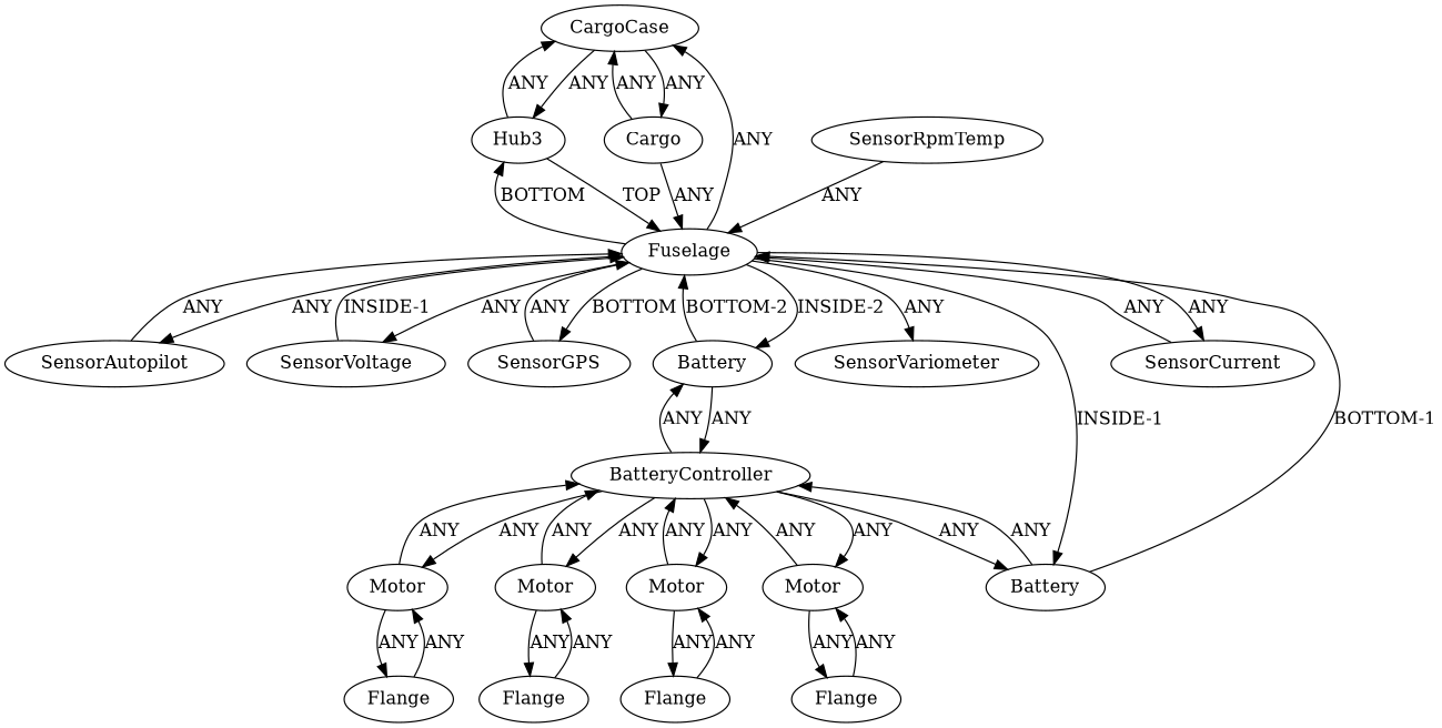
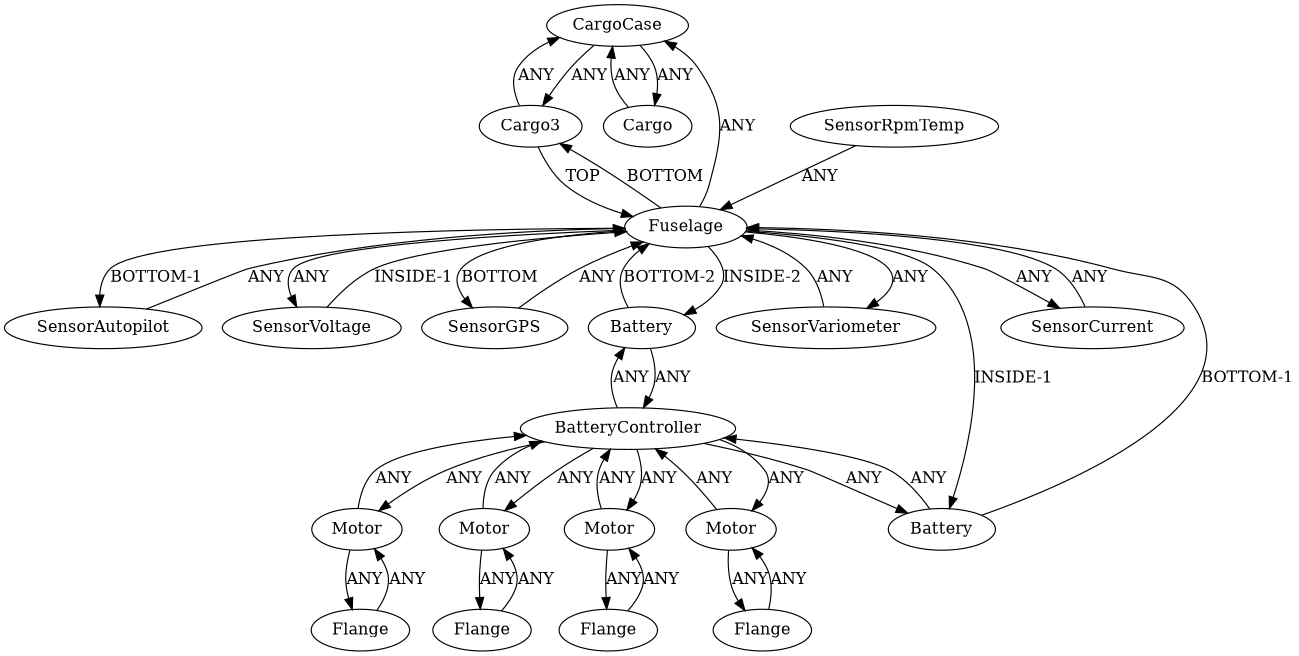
  digraph {
    n1 [instance=CargoCase_instance_1 label=CargoCase]
-   n2 [instance=Hub3_instance_4 label=Hub3]
+   n2 [instance=Hub3_instance_4 label=Cargo3]
    n3 [instance=Cargo_instance_1 label=Cargo]
    n4 [instance=Fuselage_instance_1 label=Fuselage]
    n5 [instance=SensorAutopilot_instance_1 label=SensorAutopilot]
    n6 [instance=SensorVoltage_instance_1 label=SensorVoltage]
    n7 [instance=SensorGPS_instance_1 label=SensorGPS]
    n8 [instance=Battery_instance_1 label=Battery]
    n9 [instance=SensorVariometer_instance_1 label=SensorVariometer]
    n10 [instance=Battery_instance_2 label=Battery]
    n11 [instance=SensorCurrent_instance_1 label=SensorCurrent]
    n12 [instance=BatteryController_instance_1 label=BatteryController]
    n13 [instance=SensorRpmTemp_instance_1 label=SensorRpmTemp]
    n14 [instance=Flange_instance_1 label=Flange]
    n15 [instance=Motor_instance_1 label=Motor]
    n16 [instance=Motor_instance_4 label=Motor]
    n17 [instance=Motor_instance_2 label=Motor]
    n18 [instance=Motor_instance_3 label=Motor]
    n19 [instance=Flange_instance_2 label=Flange]
    n20 [instance=Flange_instance_3 label=Flange]
    n21 [instance=Flange_instance_4 label=Flange]
    n1 -> n2 [label=ANY]
    n1 -> n3 [label=ANY]
    n2 -> n1 [label=ANY]
    n2 -> n4 [label=TOP]
    n3 -> n1 [label=ANY]
    n4 -> n1 [label=ANY]
    n4 -> n2 [label=BOTTOM]
-   n4 -> n5 [label=ANY]
+   n4 -> n5 [label="BOTTOM-1"]
    n4 -> n6 [label=ANY]
    n4 -> n7 [label=BOTTOM]
    n4 -> n8 [label="INSIDE-1"]
    n4 -> n9 [label=ANY]
    n4 -> n10 [label="INSIDE-2"]
    n4 -> n11 [label=ANY]
    n5 -> n4 [label=ANY]
    n6 -> n4 [label="INSIDE-1"]
    n7 -> n4 [label=ANY]
    n8 -> n4 [label="BOTTOM-1"]
    n8 -> n12 [label=ANY]
-   n3 -> n4 [label=ANY]
+   n9 -> n4 [label=ANY]
    n10 -> n4 [label="BOTTOM-2"]
    n10 -> n12 [label=ANY]
    n11 -> n4 [label=ANY]
    n12 -> n8 [label=ANY]
    n12 -> n10 [label=ANY]
    n12 -> n15 [label=ANY]
    n12 -> n16 [label=ANY]
    n12 -> n17 [label=ANY]
    n12 -> n18 [label=ANY]
    n13 -> n4 [label=ANY]
    n14 -> n15 [label=ANY]
    n15 -> n12 [label=ANY]
    n15 -> n14 [label=ANY]
    n16 -> n12 [label=ANY]
    n16 -> n19 [label=ANY]
    n17 -> n12 [label=ANY]
    n17 -> n20 [label=ANY]
    n18 -> n12 [label=ANY]
    n18 -> n21 [label=ANY]
    n19 -> n16 [label=ANY]
    n20 -> n17 [label=ANY]
    n21 -> n18 [label=ANY]
  }
